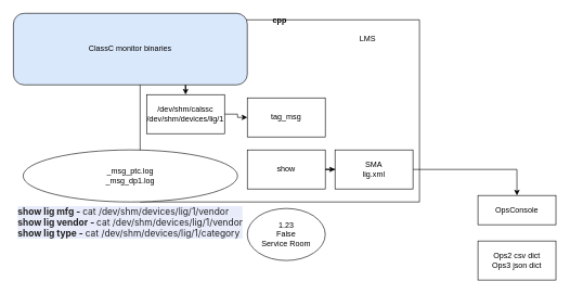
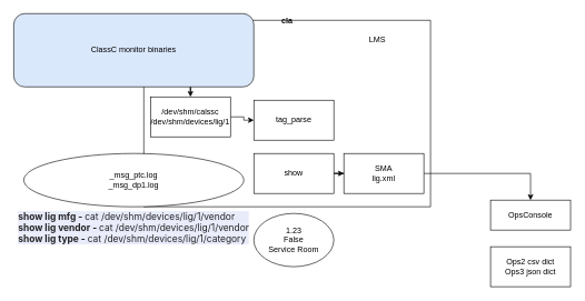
  <mxCell id="0" />
  <mxCell id="1" parent="0" />
  <mxCell id="2" value="" style="edgeStyle=orthogonalEdgeStyle;rounded=0;orthogonalLoop=1;jettySize=auto;html=1;" parent="1" source="3" target="15" edge="1"><mxGeometry relative="1" as="geometry" /></mxCell>
  <mxCell id="3" value="/dev/shm/calssc&lt;br&gt;/dev/shm/devices/lig/1" style="rounded=0;whiteSpace=wrap;html=1;" parent="1" vertex="1"><mxGeometry x="225" y="145" width="120" height="60" as="geometry" /></mxCell>
  <mxCell id="4" value="" style="edgeStyle=orthogonalEdgeStyle;rounded=0;orthogonalLoop=1;jettySize=auto;html=1;" parent="1" source="5" target="7" edge="1"><mxGeometry relative="1" as="geometry" /></mxCell>
  <mxCell id="5" value="show" style="rounded=0;whiteSpace=wrap;html=1;" parent="1" vertex="1"><mxGeometry x="380" y="230" width="120" height="60" as="geometry" /></mxCell>
  <mxCell id="6" value="" style="edgeStyle=orthogonalEdgeStyle;rounded=0;orthogonalLoop=1;jettySize=auto;html=1;" parent="1" source="7" target="8" edge="1"><mxGeometry relative="1" as="geometry"><mxPoint x="580" y="410" as="targetPoint" /></mxGeometry></mxCell>
  <mxCell id="7" value="SMA&lt;br&gt;lig.xml" style="rounded=0;whiteSpace=wrap;html=1;" parent="1" vertex="1"><mxGeometry x="515" y="230" width="120" height="60" as="geometry" /></mxCell>
  <mxCell id="8" value="OpsConsole" style="rounded=0;whiteSpace=wrap;html=1;" parent="1" vertex="1"><mxGeometry x="735" y="300" width="120" height="45" as="geometry" /></mxCell>
  <mxCell id="9" value="Ops2 csv dict&lt;br&gt;Ops3 json dict" style="rounded=0;whiteSpace=wrap;html=1;" parent="1" vertex="1"><mxGeometry x="735" y="370" width="120" height="60" as="geometry" /></mxCell>
  <mxCell id="10" value="" style="edgeStyle=orthogonalEdgeStyle;rounded=0;orthogonalLoop=1;jettySize=auto;html=1;" parent="1" source="11" target="3" edge="1"><mxGeometry relative="1" as="geometry" /></mxCell>
  <mxCell id="11" value="lig_classc.cpp" style="rounded=0;whiteSpace=wrap;html=1;" parent="1" vertex="1"><mxGeometry x="225" y="60" width="120" height="60" as="geometry" /></mxCell>
  <mxCell id="12" value="" style="edgeStyle=orthogonalEdgeStyle;rounded=0;orthogonalLoop=1;jettySize=auto;html=1;" parent="1" source="13" target="11" edge="1"><mxGeometry relative="1" as="geometry" /></mxCell>
  <mxCell id="13" value="EMD LIG" style="rounded=0;whiteSpace=wrap;html=1;" parent="1" vertex="1"><mxGeometry y="60" width="120" height="60" as="geometry" x="75" /></mxCell>
- <mxCell id="14" value="cpp" style="swimlane;startSize=0;" parent="1" vertex="1"><mxGeometry x="215" y="30" width="430" height="280" as="geometry" /></mxCell>
- <mxCell id="15" value="tag_msg" style="rounded=0;whiteSpace=wrap;html=1;" parent="14" vertex="1"><mxGeometry x="165" y="120" width="120" height="60" as="geometry" /></mxCell>
+ <mxCell id="14" value="cla" style="swimlane;startSize=0;" parent="1" vertex="1"><mxGeometry x="215" y="30" width="430" height="280" as="geometry" /></mxCell>
+ <mxCell id="15" value="tag_parse" style="rounded=0;whiteSpace=wrap;html=1;" parent="14" vertex="1"><mxGeometry x="165" y="120" width="120" height="60" as="geometry" /></mxCell>
  <mxCell id="16" value="ClassC monitor binaries" style="rounded=1;whiteSpace=wrap;html=1;fillColor=#dae8fc;" parent="14" vertex="1"><mxGeometry x="-195" y="-10" width="360" height="110" as="geometry" /></mxCell>
  <mxCell id="17" value="_msg_ptc.log&lt;br&gt;_msg_dp1.log" style="ellipse;whiteSpace=wrap;html=1;" parent="14" vertex="1"><mxGeometry x="-180" y="200" width="330" height="80" as="geometry" /></mxCell>
  <mxCell id="18" value="LMS" style="text;html=1;align=center;verticalAlign=middle;resizable=0;points=[];autosize=1;strokeColor=none;fillColor=none;" parent="1" vertex="1"><mxGeometry x="540" y="45" width="50" height="30" as="geometry" /></mxCell>
  <mxCell id="19" value="1.23&lt;br&gt;False&lt;br&gt;Service Room" style="ellipse;whiteSpace=wrap;html=1;" parent="1" vertex="1"><mxGeometry x="380" y="320" width="120" height="80" as="geometry" /></mxCell>
  <mxCell id="20" value="&lt;p style=&quot;-webkit-font-smoothing: antialiased; box-sizing: border-box; margin: 0px; color: rgb(36, 36, 36); font-family: -apple-system, BlinkMacSystemFont, &amp;quot;Segoe UI&amp;quot;, system-ui, &amp;quot;Apple Color Emoji&amp;quot;, &amp;quot;Segoe UI Emoji&amp;quot;, &amp;quot;Segoe UI Web&amp;quot;, sans-serif; font-size: 14px; font-style: inherit; font-variant-ligatures: normal; font-variant-caps: normal; font-weight: inherit; letter-spacing: normal; orphans: 2; text-align: start; text-indent: 0px; text-transform: none; widows: 2; word-spacing: 0px; -webkit-text-stroke-width: 0px; background-color: rgb(232, 235, 250); text-decoration-style: initial; text-decoration-color: initial;&quot;&gt;&lt;strong style=&quot;-webkit-font-smoothing: antialiased; box-sizing: border-box; font-weight: bolder;&quot;&gt;show lig mfg -&lt;span style=&quot;-webkit-font-smoothing: antialiased; box-sizing: border-box;&quot;&gt;&amp;nbsp;&lt;/span&gt;&lt;/strong&gt;cat /dev/shm/devices/lig/1/vendor&lt;/p&gt;&lt;p style=&quot;-webkit-font-smoothing: antialiased; box-sizing: border-box; margin: 0px; color: rgb(36, 36, 36); font-family: -apple-system, BlinkMacSystemFont, &amp;quot;Segoe UI&amp;quot;, system-ui, &amp;quot;Apple Color Emoji&amp;quot;, &amp;quot;Segoe UI Emoji&amp;quot;, &amp;quot;Segoe UI Web&amp;quot;, sans-serif; font-size: 14px; font-style: inherit; font-variant-ligatures: normal; font-variant-caps: normal; font-weight: inherit; letter-spacing: normal; orphans: 2; text-align: start; text-indent: 0px; text-transform: none; widows: 2; word-spacing: 0px; -webkit-text-stroke-width: 0px; background-color: rgb(232, 235, 250); text-decoration-style: initial; text-decoration-color: initial;&quot;&gt;&lt;strong style=&quot;-webkit-font-smoothing: antialiased; box-sizing: border-box; font-weight: bolder;&quot;&gt;show lig vendor -&lt;span style=&quot;-webkit-font-smoothing: antialiased; box-sizing: border-box;&quot;&gt;&amp;nbsp;&lt;/span&gt;&lt;/strong&gt;cat /dev/shm/devices/lig/1/vendor&lt;/p&gt;&lt;p style=&quot;-webkit-font-smoothing: antialiased; box-sizing: border-box; margin: 0px; color: rgb(36, 36, 36); font-family: -apple-system, BlinkMacSystemFont, &amp;quot;Segoe UI&amp;quot;, system-ui, &amp;quot;Apple Color Emoji&amp;quot;, &amp;quot;Segoe UI Emoji&amp;quot;, &amp;quot;Segoe UI Web&amp;quot;, sans-serif; font-size: 14px; font-style: inherit; font-variant-ligatures: normal; font-variant-caps: normal; font-weight: inherit; letter-spacing: normal; orphans: 2; text-align: start; text-indent: 0px; text-transform: none; widows: 2; word-spacing: 0px; -webkit-text-stroke-width: 0px; background-color: rgb(232, 235, 250); text-decoration-style: initial; text-decoration-color: initial;&quot;&gt;&lt;strong style=&quot;-webkit-font-smoothing: antialiased; box-sizing: border-box; font-weight: bolder;&quot;&gt;show lig type -&lt;span style=&quot;-webkit-font-smoothing: antialiased; box-sizing: border-box;&quot;&gt;&amp;nbsp;&lt;/span&gt;&lt;/strong&gt;cat /dev/shm/devices/lig/1/category&lt;/p&gt;" style="text;whiteSpace=wrap;html=1;" parent="1" vertex="1"><mxGeometry x="25" y="310" width="370" height="70" as="geometry" /></mxCell>
